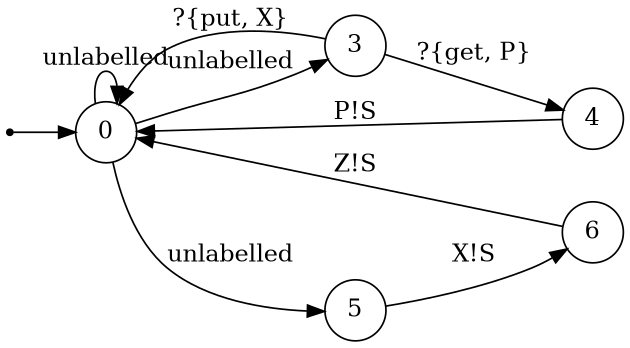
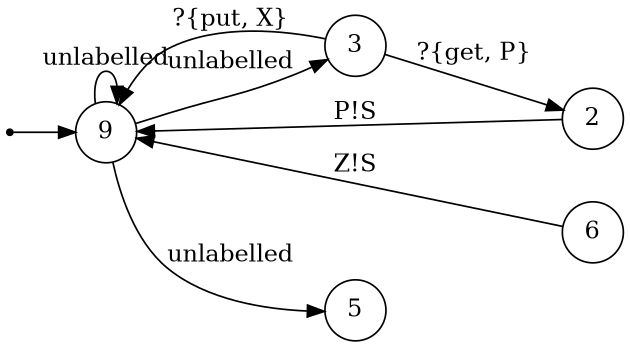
  digraph {
    rankdir=LR
    node [shape=circle]
    START [shape=point]
-   0
+   0 [label=9]
    n3 [label=3]
    5
-   4
+   4 [label=2]
    6
    START -> 0
    0 -> 0 [label=unlabelled]
    0 -> n3 [label=unlabelled]
    0 -> 5 [label=unlabelled]
    n3 -> 0 [label="?{put, X}"]
    n3 -> 4 [label="?{get, P}"]
-   5 -> 6 [label="X!S"]
    4 -> 0 [label="P!S"]
    6 -> 0 [label="Z!S"]
  }
